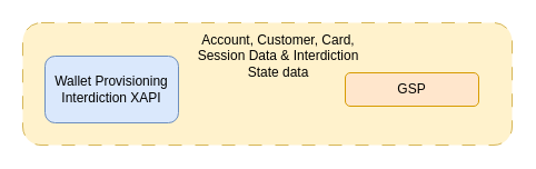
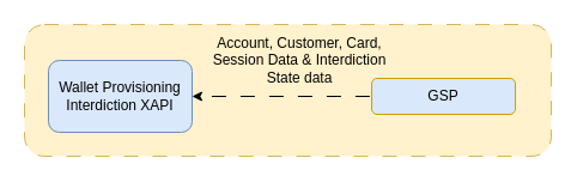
  <mxCell id="0" />
  <mxCell id="1" parent="0" />
  <mxCell id="2" value="&lt;div style=&quot;&quot;&gt;&lt;br&gt;&lt;/div&gt;" style="rounded=1;whiteSpace=wrap;html=1;fillColor=#fff2cc;strokeColor=#d6b656;align=center;dashed=1;dashPattern=12 12;" vertex="1" parent="1"><mxGeometry x="20" y="20" width="440" height="110" as="geometry" /></mxCell>
  <mxCell id="3" value="Wallet Provisioning Interdiction XAPI" style="rounded=1;whiteSpace=wrap;html=1;fillColor=#dae8fc;strokeColor=#6c8ebf;" vertex="1" parent="1"><mxGeometry x="40" y="50" width="120" height="60" as="geometry" /></mxCell>
- <mxCell id="4" value="GSP" style="rounded=1;whiteSpace=wrap;html=1;fillColor=#ffe6cc;strokeColor=#d79b00;" vertex="1" parent="1"><mxGeometry x="310" y="65" width="120" height="30" as="geometry" /></mxCell>
+ <mxCell id="4" value="GSP" style="rounded=1;whiteSpace=wrap;html=1;fillColor=#dae8fc;strokeColor=#d79b00;" vertex="1" parent="1"><mxGeometry x="310" y="65" width="120" height="30" as="geometry" /></mxCell>
  <mxCell id="5" value="Account, Customer, Card, Session Data &amp;amp; Interdiction State data" style="text;html=1;align=center;verticalAlign=middle;whiteSpace=wrap;rounded=0;" vertex="1" parent="1"><mxGeometry x="170" y="35" width="160" height="30" as="geometry" /></mxCell>
+ <mxCell id="6" value="" style="endArrow=classic;html=1;rounded=0;dashed=1;dashPattern=12 12;exitX=0;exitY=0.5;exitDx=0;exitDy=0;entryX=1;entryY=0.5;entryDx=0;entryDy=0;flowAnimation=1;orthogonalLoop=1;" edge="1" parent="1" source="4" target="3"><mxGeometry width="50" height="50" relative="1" as="geometry"><mxPoint x="-80" y="250" as="sourcePoint" /><mxPoint x="-30" y="200" as="targetPoint" /></mxGeometry></mxCell>
